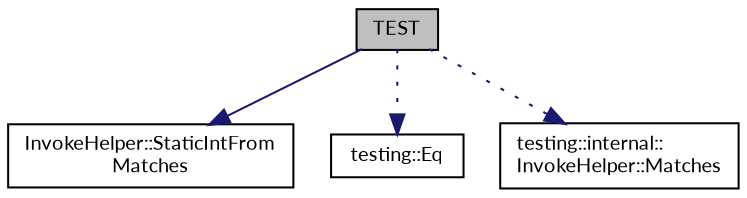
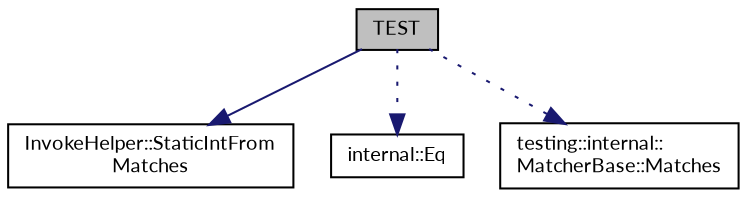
  digraph {
    fontname=Lato
    rankdir=TB
    node [color=black fillcolor=white fontname=Lato fontsize=10 shape=record style=filled]
    edge [color=midnightblue fontname=Lato fontsize=10 labelfontname=Helvetica labelfontsize=10 style=dotted]
    n1 [fillcolor=grey75 fontcolor=black height=0.2 label=TEST width=0.4]
    n2 [height=0.2 label="InvokeHelper::StaticIntFrom\lMatches" width=0.4]
-   n3 [height=0.2 label="testing::Eq" width=0.4]
-   n4 [height=0.2 label="testing::internal::\lInvokeHelper::Matches" width=0.4]
+   n3 [height=0.2 label="internal::Eq" width=0.4]
+   n4 [height=0.2 label="testing::internal::\lMatcherBase::Matches" width=0.4]
    n1 -> n2 [style=solid]
    n1 -> n3
    n1 -> n4
  }
